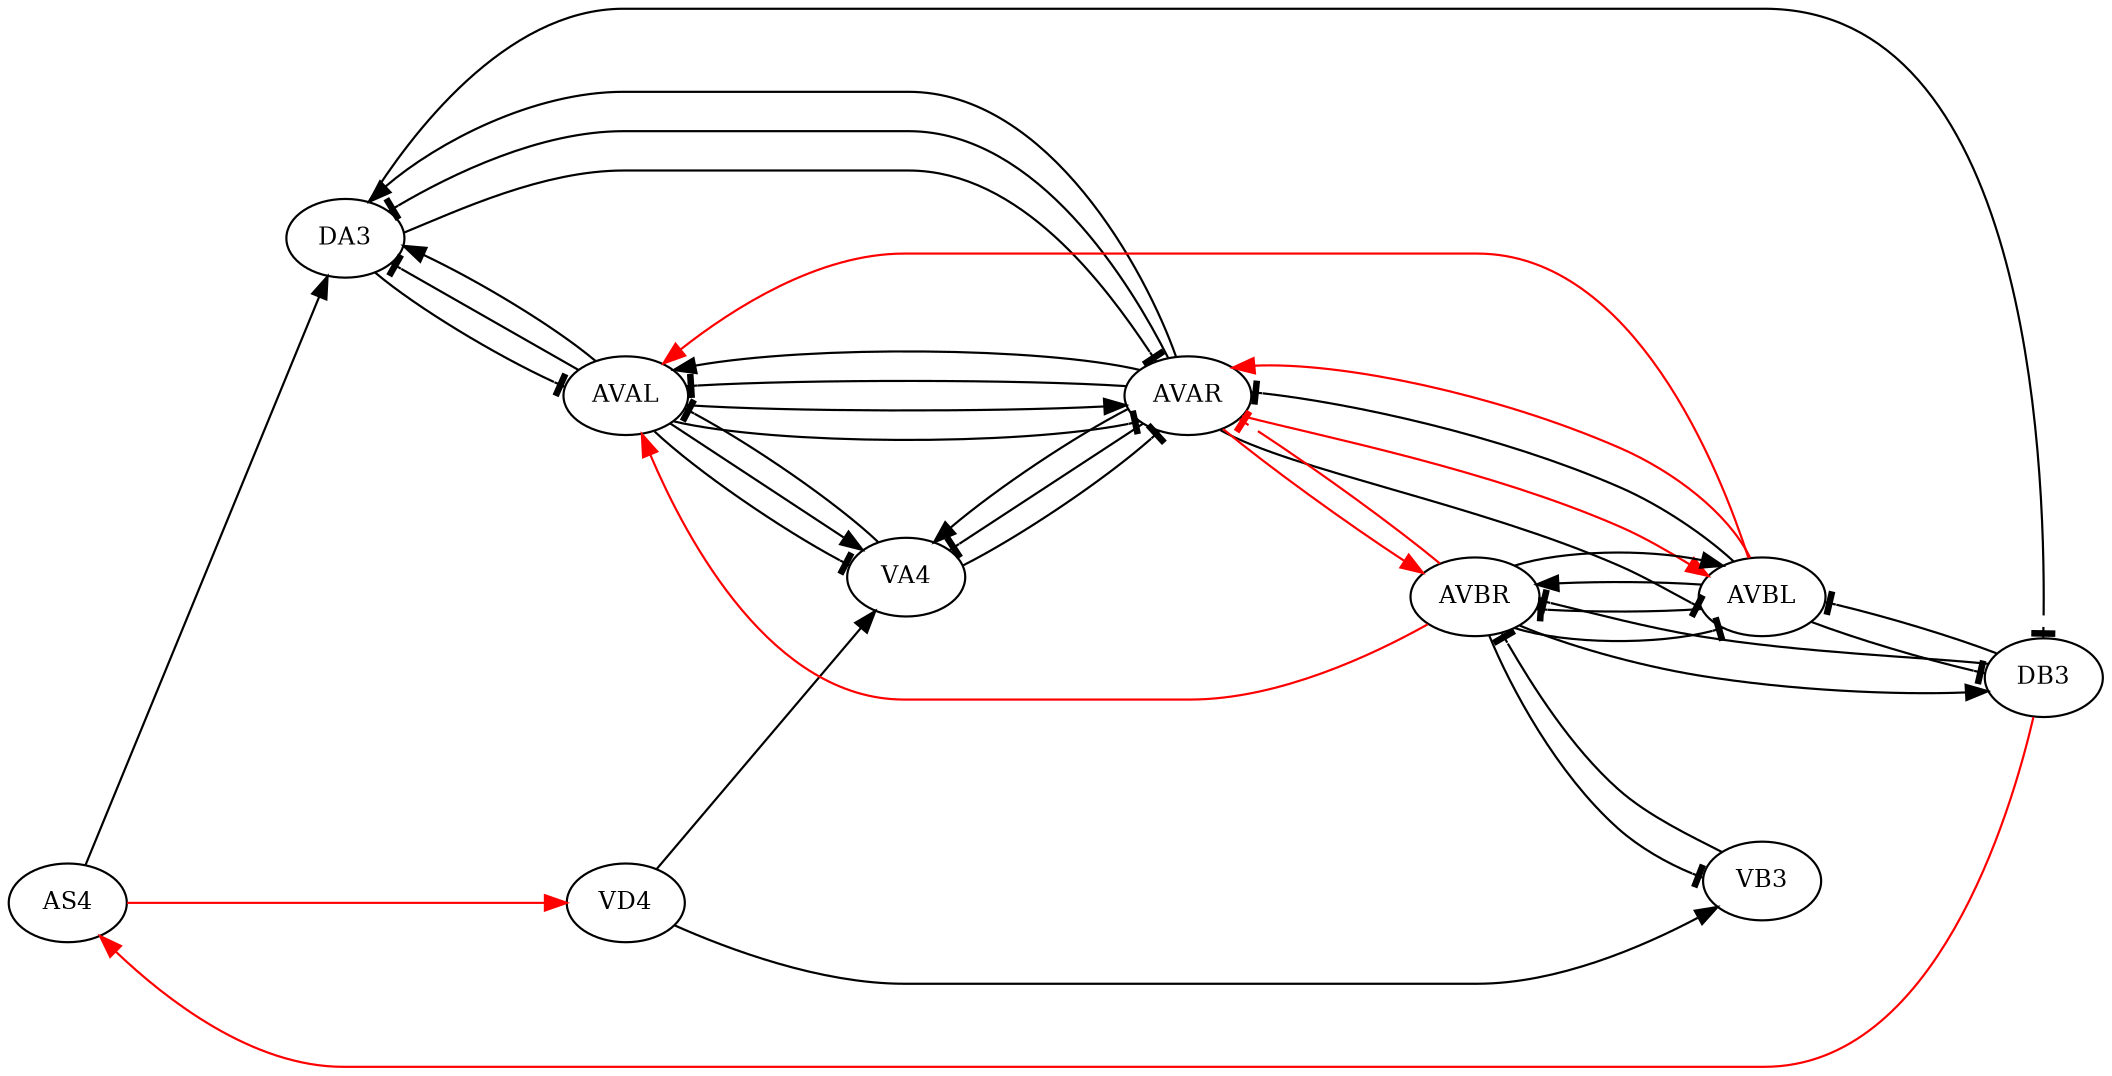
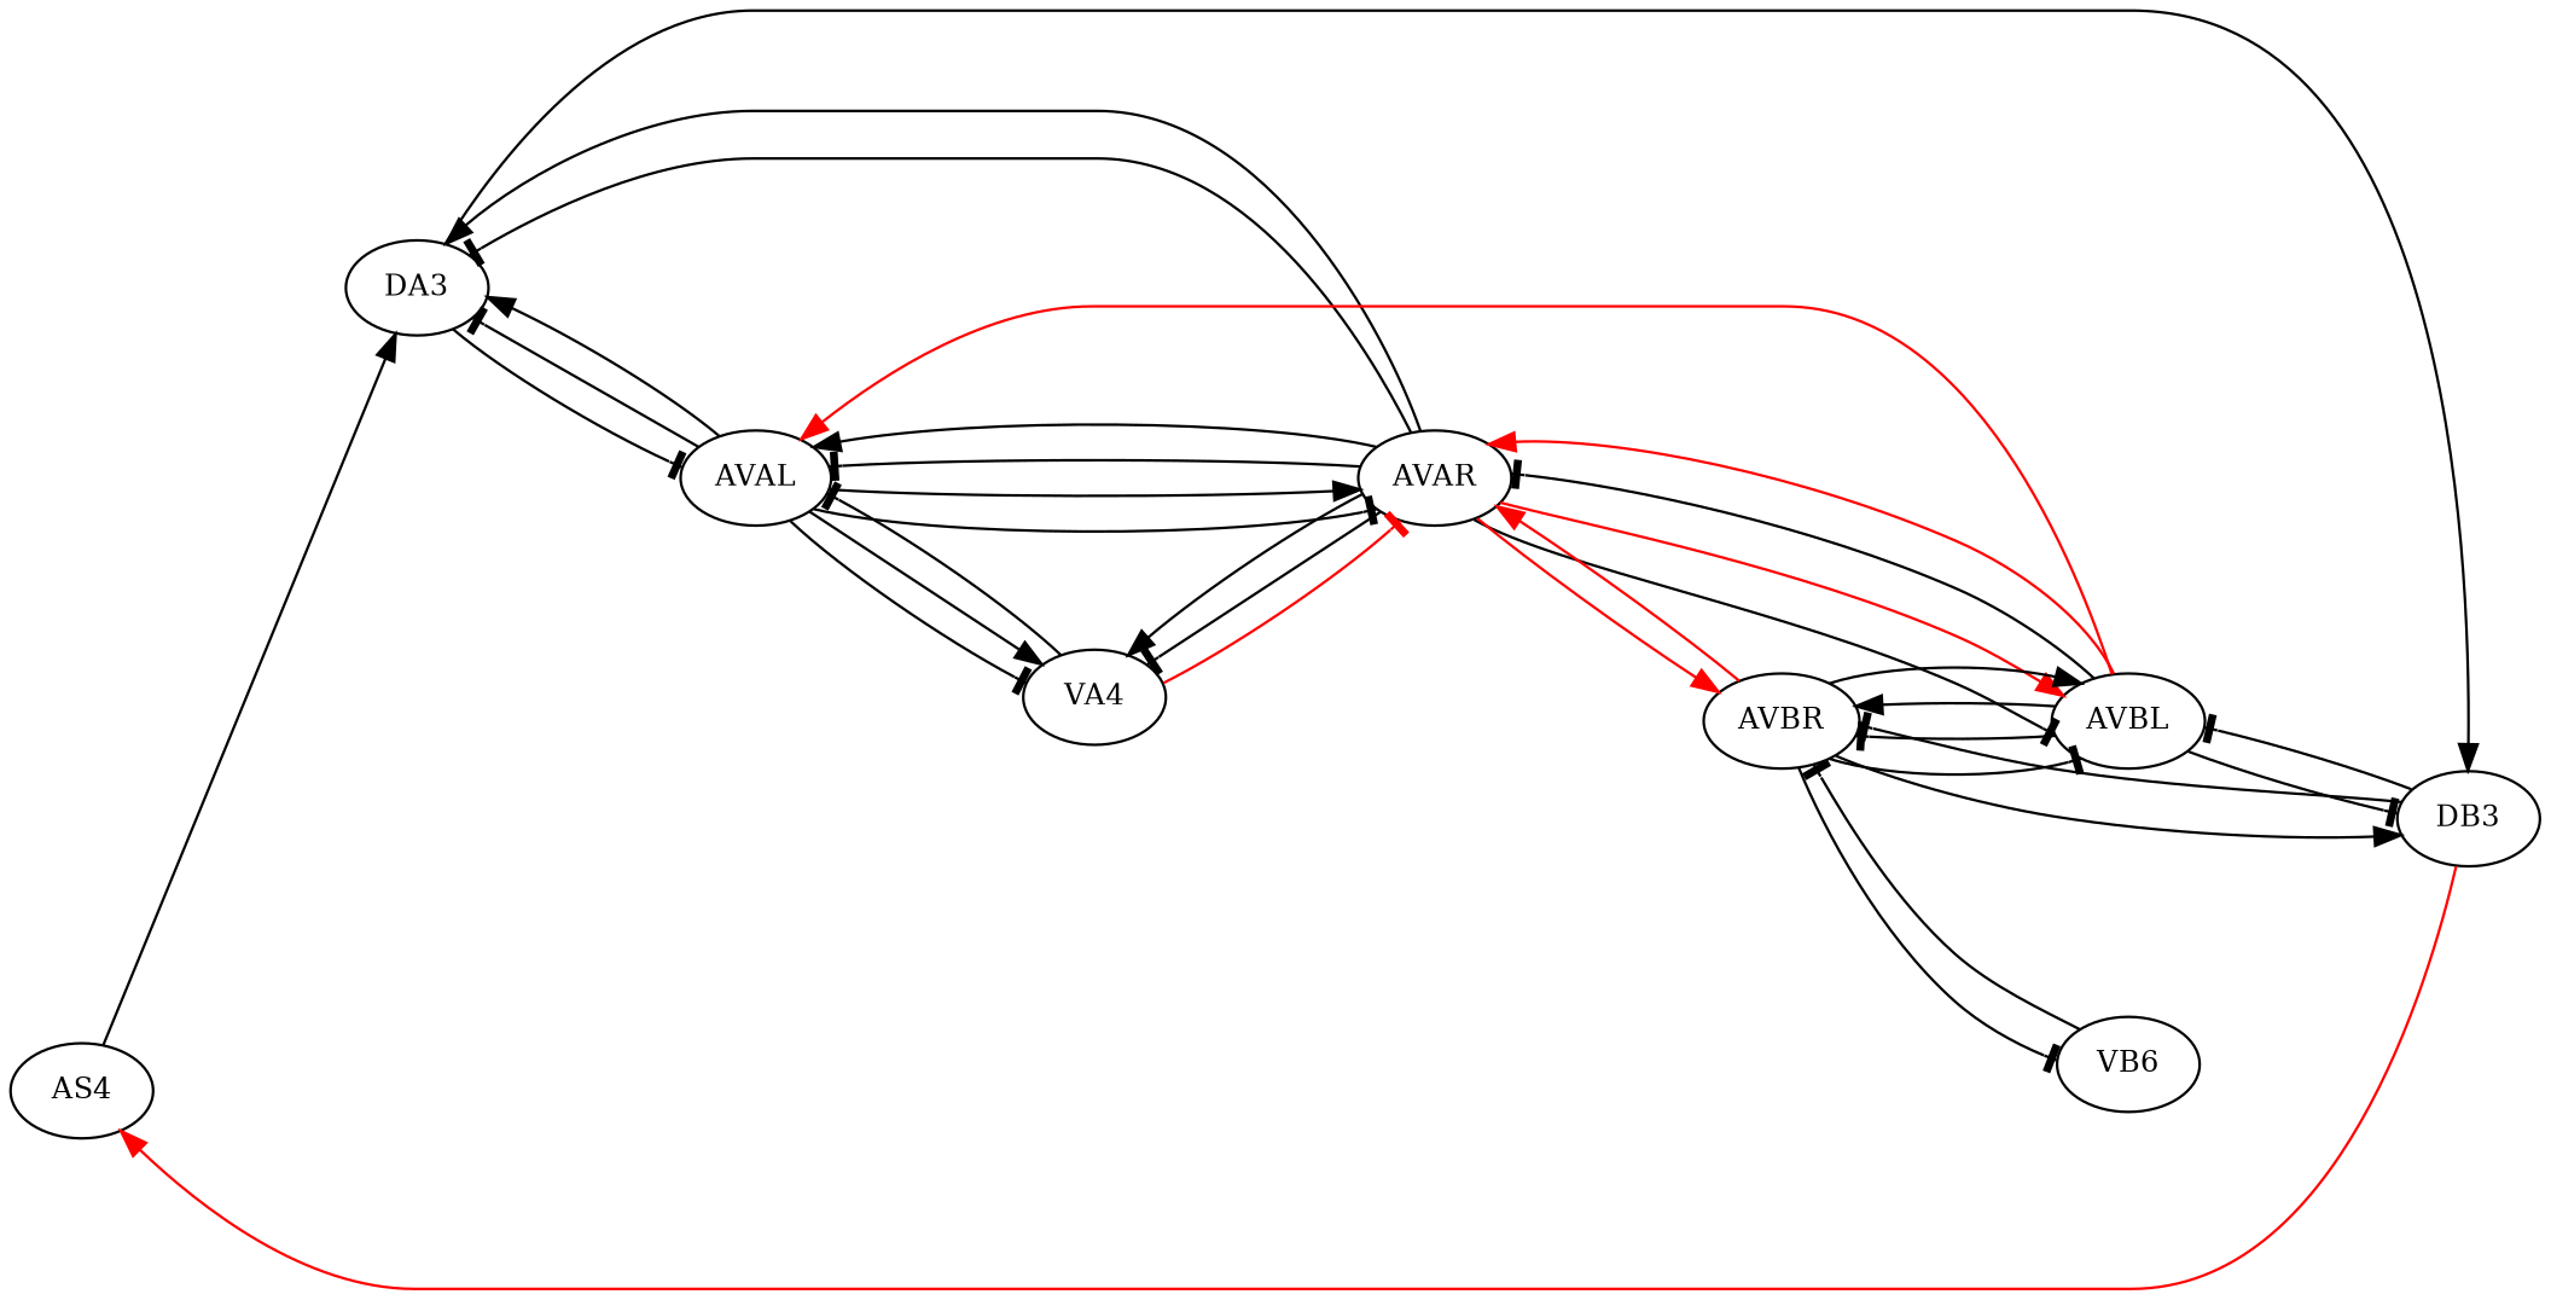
  digraph {
    fontsize=12
    rankdir=LR
    splines=true
    node [fontsize=11]
    edge [minlen=2]
    AS4
    DA3
-   VD4
    AVAL
    AVAR
    DB3
    VA4
-   VB3
+   VB3 [label=VB6]
    AVBL
    AVBR
    AS4 -> DA3
-   AS4 -> VD4 [color=red]
    DA3 -> AVAL [arrowhead=tee]
-   DA3 -> AVAR [arrowhead=tee]
-   DA3 -> DB3 [arrowhead=tee]
-   VD4 -> VA4
-   VD4 -> VB3
+   DA3 -> DB3
    AVAL -> DA3 [arrowhead=tee]
    AVAL -> DA3
    AVAL -> AVAR [arrowhead=tee]
    AVAL -> AVAR
    AVAL -> VA4 [arrowhead=tee]
    AVAL -> VA4
    AVAR -> DA3 [arrowhead=tee]
    AVAR -> DA3
    AVAR -> AVAL [arrowhead=tee]
    AVAR -> AVAL
    AVAR -> VA4 [arrowhead=tee]
    AVAR -> VA4
    AVAR -> AVBL [arrowhead=tee]
    AVAR -> AVBL [color=red]
    AVAR -> AVBR [color=red]
    DB3 -> AS4 [color=red]
    DB3 -> AVBL [arrowhead=tee]
    DB3 -> AVBR [arrowhead=tee]
    VA4 -> AVAL [arrowhead=tee]
-   VA4 -> AVAR [arrowhead=tee]
+   VA4 -> AVAR [arrowhead=tee color=red]
    VB3 -> AVBR [arrowhead=tee]
    AVBL -> AVAL [color=red]
    AVBL -> AVAR [arrowhead=tee]
    AVBL -> AVAR [color=red]
    AVBL -> DB3 [arrowhead=tee]
    AVBL -> AVBR [arrowhead=tee]
    AVBL -> AVBR
-   AVBR -> AVAL [color=red]
-   AVBR -> AVAR [color=red arrowhead=tee]
+   AVBR -> AVAR [color=red]
    AVBR -> DB3 [arrowhead=normal]
    AVBR -> VB3 [arrowhead=tee]
    AVBR -> AVBL [arrowhead=tee]
    AVBR -> AVBL
  }
